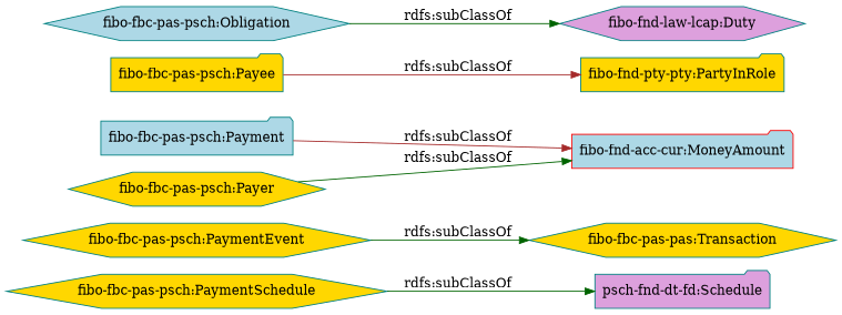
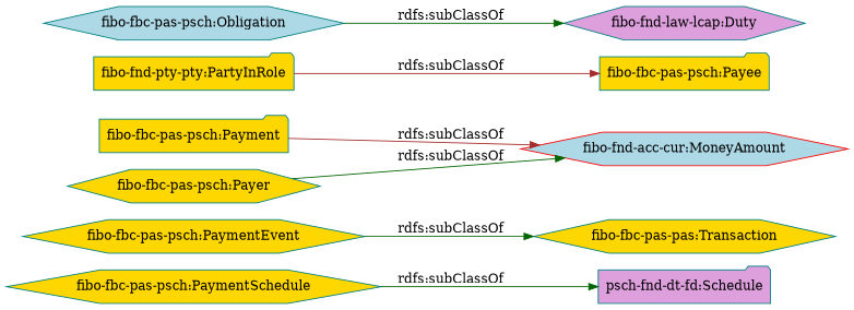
  digraph {
    rankdir=LR
    node [color=teal fillcolor=gold shape=hexagon style=filled]
    edge [color=darkgreen]
    n1 [fillcolor=plum label="psch-fnd-dt-fd:Schedule" shape=folder]
    "fibo-fbc-pas-psch:PaymentSchedule"
    "fibo-fbc-pas-psch:PaymentEvent"
    "fibo-fbc-pas-pas:Transaction"
-   "fibo-fbc-pas-psch:Payment" [fillcolor=lightblue shape=folder]
-   "fibo-fnd-acc-cur:MoneyAmount" [color=red fillcolor=lightblue shape=folder]
+   "fibo-fbc-pas-psch:Payment" [shape=folder]
+   "fibo-fnd-acc-cur:MoneyAmount" [color=red fillcolor=lightblue]
    "fibo-fbc-pas-psch:Payer"
    "fibo-fnd-pty-pty:PartyInRole" [shape=folder]
    "fibo-fbc-pas-psch:Payee" [shape=folder]
    "fibo-fbc-pas-psch:Obligation" [fillcolor=lightblue]
    "fibo-fnd-law-lcap:Duty" [fillcolor=plum]
    "fibo-fbc-pas-psch:PaymentSchedule" -> n1 [label="rdfs:subClassOf"]
    "fibo-fbc-pas-psch:PaymentEvent" -> "fibo-fbc-pas-pas:Transaction" [label="rdfs:subClassOf"]
    "fibo-fbc-pas-psch:Payment" -> "fibo-fnd-acc-cur:MoneyAmount" [color=brown label="rdfs:subClassOf"]
    "fibo-fbc-pas-psch:Payer" -> "fibo-fnd-acc-cur:MoneyAmount" [label="rdfs:subClassOf"]
-   "fibo-fbc-pas-psch:Payee" -> "fibo-fnd-pty-pty:PartyInRole" [color=brown label="rdfs:subClassOf"]
+   "fibo-fnd-pty-pty:PartyInRole" -> "fibo-fbc-pas-psch:Payee" [color=brown label="rdfs:subClassOf"]
    "fibo-fbc-pas-psch:Obligation" -> "fibo-fnd-law-lcap:Duty" [label="rdfs:subClassOf"]
  }
